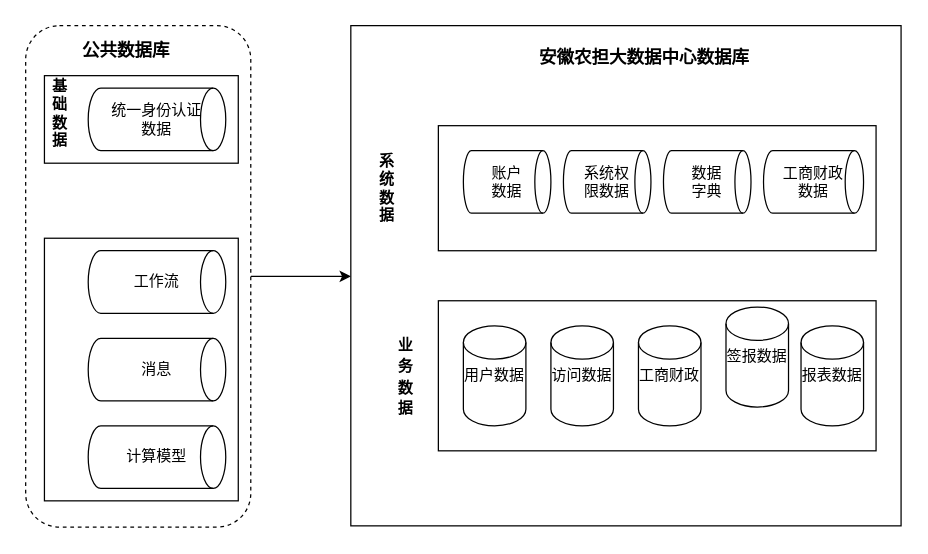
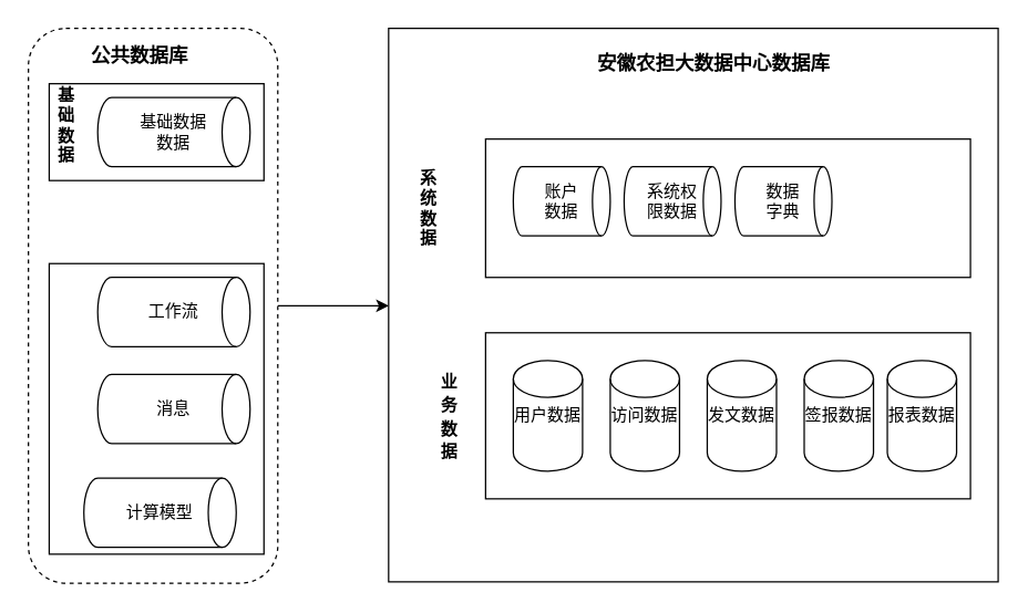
  <mxCell id="0" />
  <mxCell id="1" parent="0" />
  <mxCell id="2" value="" style="edgeStyle=orthogonalEdgeStyle;rounded=0;orthogonalLoop=1;jettySize=auto;html=1;" parent="1" source="3" target="12" edge="1"><mxGeometry relative="1" as="geometry"><Array as="points"><mxPoint x="210" y="220" /><mxPoint x="210" y="220" /></Array></mxGeometry></mxCell>
  <mxCell id="3" value="" style="rounded=1;whiteSpace=wrap;html=1;dashed=1;align=center;labelPosition=center;verticalLabelPosition=top;verticalAlign=bottom;" parent="1" vertex="1"><mxGeometry x="20" y="20" width="180" height="401" as="geometry" /></mxCell>
  <mxCell id="4" value="&lt;b&gt;&lt;font style=&quot;font-size: 14px;&quot;&gt;公共数据库&lt;/font&gt;&lt;/b&gt;" style="text;html=1;align=center;verticalAlign=middle;resizable=0;points=[];autosize=1;strokeColor=none;fillColor=none;" parent="1" vertex="1"><mxGeometry x="55" y="25" width="90" height="30" as="geometry" /></mxCell>
  <mxCell id="5" value="" style="rounded=0;whiteSpace=wrap;html=1;" parent="1" vertex="1"><mxGeometry x="35" y="60" width="155" height="70" as="geometry" /></mxCell>
- <mxCell id="6" value="统一身份认证&lt;br&gt;数据" style="strokeWidth=1;html=1;shape=mxgraph.flowchart.direct_data;whiteSpace=wrap;align=center;" parent="1" vertex="1"><mxGeometry x="70" y="70" width="110" height="50" as="geometry" /></mxCell>
+ <mxCell id="6" value="基础数据&lt;br&gt;数据" style="strokeWidth=1;html=1;shape=mxgraph.flowchart.direct_data;whiteSpace=wrap;align=center;" parent="1" vertex="1"><mxGeometry x="70" y="70" width="110" height="50" as="geometry" /></mxCell>
  <mxCell id="7" value="&lt;b&gt;基础数据&lt;/b&gt;" style="text;html=1;strokeColor=none;fillColor=none;align=center;verticalAlign=middle;whiteSpace=wrap;rounded=0;" parent="1" vertex="1"><mxGeometry x="35" y="60" width="25" height="60" as="geometry" /></mxCell>
  <mxCell id="8" value="" style="rounded=0;whiteSpace=wrap;html=1;" parent="1" vertex="1"><mxGeometry x="35" y="190" width="155" height="210" as="geometry" /></mxCell>
  <mxCell id="9" value="工作流" style="strokeWidth=1;html=1;shape=mxgraph.flowchart.direct_data;whiteSpace=wrap;align=center;" parent="1" vertex="1"><mxGeometry x="70" y="200" width="110" height="50" as="geometry" /></mxCell>
  <mxCell id="10" value="消息" style="strokeWidth=1;html=1;shape=mxgraph.flowchart.direct_data;whiteSpace=wrap;align=center;" parent="1" vertex="1"><mxGeometry x="70" y="270" width="110" height="50" as="geometry" /></mxCell>
- <mxCell id="11" value="计算模型" style="strokeWidth=1;html=1;shape=mxgraph.flowchart.direct_data;whiteSpace=wrap;align=center;" parent="1" vertex="1"><mxGeometry x="70" y="340" width="110" height="50" as="geometry" /></mxCell>
+ <mxCell id="11" value="计算模型" style="strokeWidth=1;html=1;shape=mxgraph.flowchart.direct_data;whiteSpace=wrap;align=center;" parent="1" vertex="1"><mxGeometry x="60" y="345" width="110" height="50" as="geometry" /></mxCell>
  <mxCell id="12" value="" style="rounded=0;whiteSpace=wrap;html=1;strokeWidth=1;" parent="1" vertex="1"><mxGeometry x="280" y="20" width="440" height="400" as="geometry" /></mxCell>
  <mxCell id="13" value="&lt;b&gt;&lt;font style=&quot;font-size: 14px;&quot;&gt;安徽农担大数据中心数据库&lt;/font&gt;&lt;/b&gt;" style="text;html=1;strokeColor=none;fillColor=none;align=center;verticalAlign=middle;whiteSpace=wrap;rounded=0;" parent="1" vertex="1"><mxGeometry x="430" y="30" width="170" height="30" as="geometry" /></mxCell>
  <mxCell id="14" value="" style="rounded=0;whiteSpace=wrap;html=1;strokeWidth=1;" parent="1" vertex="1"><mxGeometry x="350" y="100" width="350" height="100" as="geometry" /></mxCell>
  <mxCell id="15" value="" style="rounded=0;whiteSpace=wrap;html=1;strokeWidth=1;" parent="1" vertex="1"><mxGeometry x="350" y="240" width="350" height="120" as="geometry" /></mxCell>
  <mxCell id="16" value="账户&lt;br&gt;数据" style="strokeWidth=1;html=1;shape=mxgraph.flowchart.direct_data;whiteSpace=wrap;" parent="1" vertex="1"><mxGeometry x="370" y="120" width="70" height="50" as="geometry" /></mxCell>
  <mxCell id="17" value="系统权&lt;br&gt;限数据" style="strokeWidth=1;html=1;shape=mxgraph.flowchart.direct_data;whiteSpace=wrap;" parent="1" vertex="1"><mxGeometry x="450" y="120" width="70" height="50" as="geometry" /></mxCell>
  <mxCell id="18" value="数据&lt;br&gt;字典" style="strokeWidth=1;html=1;shape=mxgraph.flowchart.direct_data;whiteSpace=wrap;" parent="1" vertex="1"><mxGeometry x="530" y="120" width="70" height="50" as="geometry" /></mxCell>
- <mxCell id="19" value="工商财政&lt;br&gt;数据" style="strokeWidth=1;html=1;shape=mxgraph.flowchart.direct_data;whiteSpace=wrap;" parent="1" vertex="1"><mxGeometry x="610" y="120" width="80" height="50" as="geometry" /></mxCell>
  <mxCell id="20" value="&lt;b&gt;系统数据&lt;/b&gt;" style="text;html=1;strokeColor=none;fillColor=none;align=center;verticalAlign=middle;whiteSpace=wrap;rounded=0;" parent="1" vertex="1"><mxGeometry x="299" y="110" width="20" height="80" as="geometry" /></mxCell>
  <mxCell id="21" value="&lt;font style=&quot;font-size: 12px;&quot;&gt;&lt;b&gt;业务数据&lt;/b&gt;&lt;/font&gt;" style="text;html=1;strokeColor=none;fillColor=none;align=center;verticalAlign=middle;whiteSpace=wrap;rounded=0;fontSize=14;" parent="1" vertex="1"><mxGeometry x="319" y="270" width="10" height="60" as="geometry" /></mxCell>
  <mxCell id="22" value="用户数据" style="strokeWidth=1;html=1;shape=mxgraph.flowchart.database;whiteSpace=wrap;fontSize=12;" parent="1" vertex="1"><mxGeometry x="370" y="260" width="50" height="80" as="geometry" /></mxCell>
  <mxCell id="23" value="访问数据" style="strokeWidth=1;html=1;shape=mxgraph.flowchart.database;whiteSpace=wrap;fontSize=12;" parent="1" vertex="1"><mxGeometry x="440" y="260" width="50" height="80" as="geometry" /></mxCell>
- <mxCell id="24" value="工商财政" style="strokeWidth=1;html=1;shape=mxgraph.flowchart.database;whiteSpace=wrap;fontSize=12;" parent="1" vertex="1"><mxGeometry x="510" y="260" width="50" height="80" as="geometry" /></mxCell>
- <mxCell id="25" value="签报数据" style="strokeWidth=1;html=1;shape=mxgraph.flowchart.database;whiteSpace=wrap;fontSize=12;" parent="1" vertex="1"><mxGeometry x="580" y="245" width="50" height="80" as="geometry" /></mxCell>
+ <mxCell id="24" value="发文数据" style="strokeWidth=1;html=1;shape=mxgraph.flowchart.database;whiteSpace=wrap;fontSize=12;" parent="1" vertex="1"><mxGeometry x="510" y="260" width="50" height="80" as="geometry" /></mxCell>
+ <mxCell id="25" value="签报数据" style="strokeWidth=1;html=1;shape=mxgraph.flowchart.database;whiteSpace=wrap;fontSize=12;" parent="1" vertex="1"><mxGeometry x="580" y="260" width="50" height="80" as="geometry" /></mxCell>
  <mxCell id="26" value="报表数据" style="strokeWidth=1;html=1;shape=mxgraph.flowchart.database;whiteSpace=wrap;fontSize=12;" parent="1" vertex="1"><mxGeometry x="640" y="260" width="50" height="80" as="geometry" /></mxCell>
